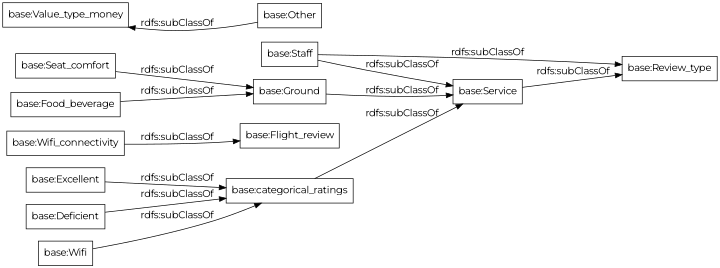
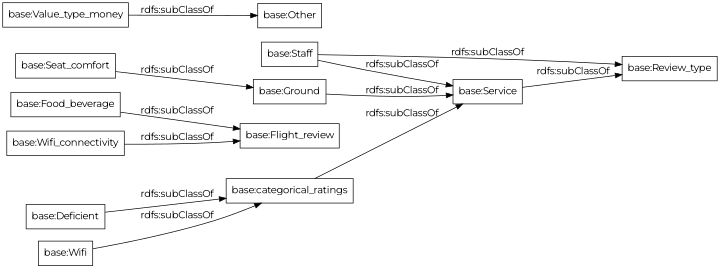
  digraph {
    fontname=Montserrat
    rankdir=LR
    node [color=black fontname=Montserrat shape=rectangle]
    edge [fontname=Montserrat]
-   "base:Excellent"
    "base:categorical_ratings"
    "base:Service"
    "base:Review_type"
    "base:Deficient"
    "base:Wifi_connectivity"
    "base:Flight_review"
    "base:Seat_comfort"
    "base:Ground"
    n10 [label="base:Wifi"]
    "base:Staff"
    n12 [label="base:Value_type_money"]
    "base:Other"
    "base:Food_beverage"
-   "base:Excellent" -> "base:categorical_ratings" [label="rdfs:subClassOf"]
    "base:categorical_ratings" -> "base:Service" [label="rdfs:subClassOf"]
    "base:Service" -> "base:Review_type" [label="rdfs:subClassOf"]
    "base:Deficient" -> "base:categorical_ratings" [label="rdfs:subClassOf"]
    "base:Wifi_connectivity" -> "base:Flight_review" [label="rdfs:subClassOf"]
    "base:Seat_comfort" -> "base:Ground" [label="rdfs:subClassOf"]
    "base:Ground" -> "base:Service" [label="rdfs:subClassOf"]
    n10 -> "base:categorical_ratings" [label="rdfs:subClassOf"]
    "base:Staff" -> "base:Service" [label="rdfs:subClassOf"]
    "base:Staff" -> "base:Review_type" [label="rdfs:subClassOf"]
-   "base:Other" -> n12 [label="rdfs:subClassOf"]
-   "base:Food_beverage" -> "base:Ground" [label="rdfs:subClassOf"]
+   n12 -> "base:Other" [label="rdfs:subClassOf"]
+   "base:Food_beverage" -> "base:Flight_review" [label="rdfs:subClassOf"]
  }
